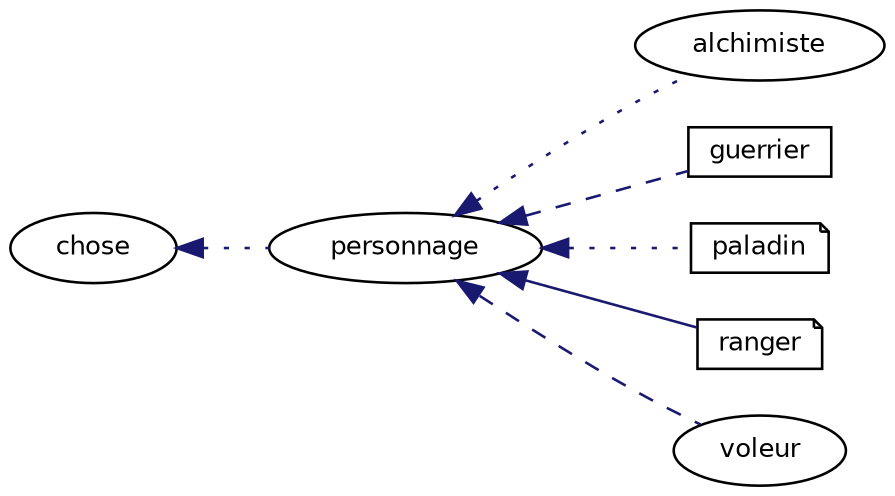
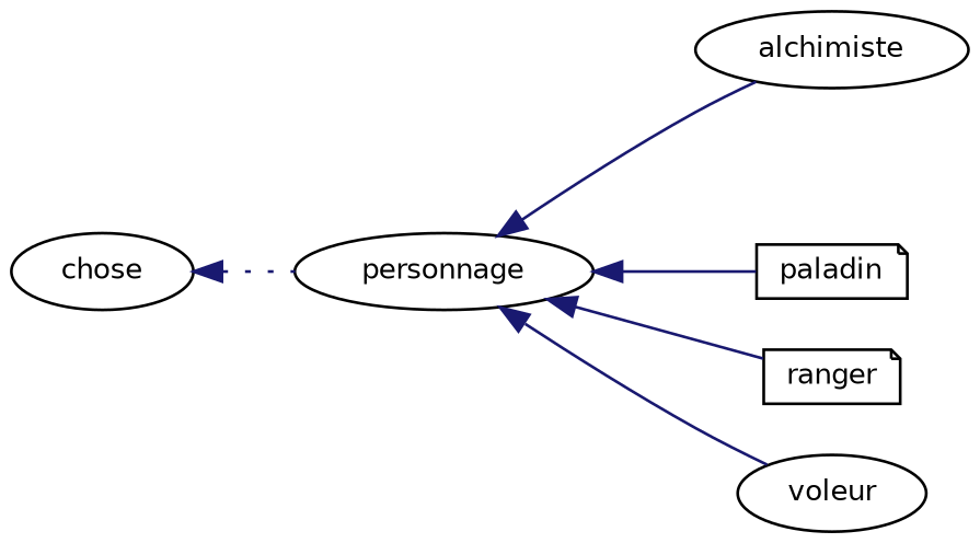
  digraph {
    rankdir=LR
    node [color=black fillcolor=white fontname=Helvetica fontsize=10 shape=ellipse style=filled]
    edge [color=midnightblue dir=back fontname=Helvetica fontsize=10 labelfontname=Helvetica labelfontsize=10 style=dotted]
    n1 [height=0.2 label=chose width=0.4]
    n2 [height=0.2 label=personnage width=0.4]
    n3 [height=0.2 label=alchimiste width=0.4]
-   n4 [height=0.2 label=guerrier shape=box width=0.4]
    n5 [height=0.2 label=paladin shape=note width=0.4]
    n6 [height=0.2 label=ranger shape=note width=0.4]
    n7 [height=0.2 label=voleur width=0.4]
    n1 -> n2
-   n2 -> n3
-   n2 -> n4 [style=dashed]
-   n2 -> n5
+   n2 -> n3 [style=solid]
+   n2 -> n5 [style=solid]
    n2 -> n6 [style=solid]
-   n2 -> n7 [style=dashed]
+   n2 -> n7 [style=solid]
  }
